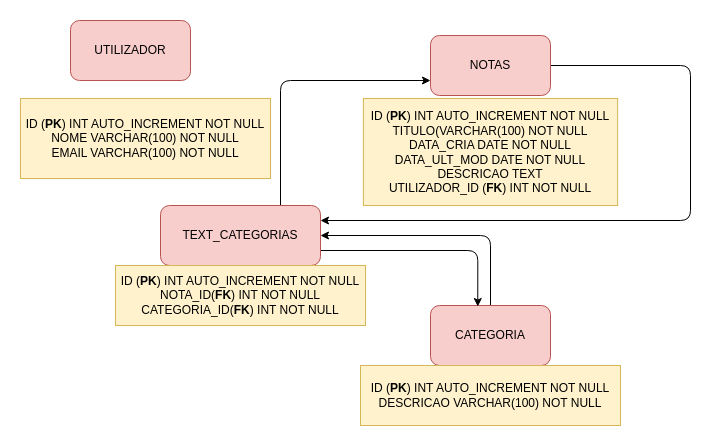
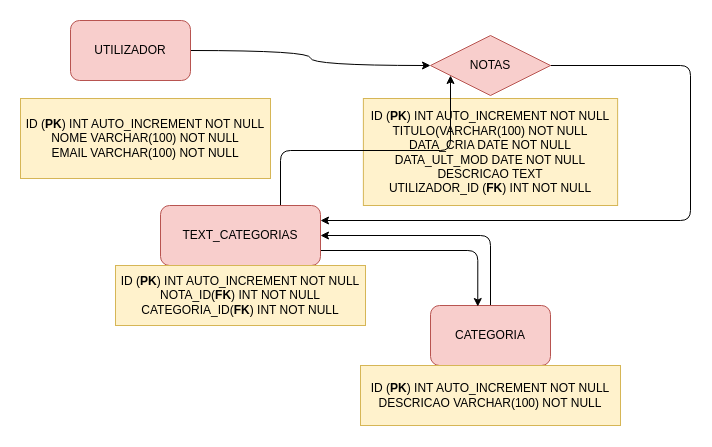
  <mxCell id="0" />
  <mxCell id="1" parent="0" />
+ <mxCell id="2" style="edgeStyle=orthogonalEdgeStyle;curved=1;orthogonalLoop=1;jettySize=auto;html=1;entryX=0;entryY=0.5;entryDx=0;entryDy=0;" parent="1" source="3" target="5" edge="1"><mxGeometry relative="1" as="geometry" /></mxCell>
  <mxCell id="3" value="UTILIZADOR" style="rounded=1;whiteSpace=wrap;html=1;fillColor=#f8cecc;strokeColor=#b85450;" parent="1" vertex="1"><mxGeometry x="70" y="20" width="120" height="60" as="geometry" /></mxCell>
  <mxCell id="4" style="edgeStyle=orthogonalEdgeStyle;rounded=1;orthogonalLoop=1;jettySize=auto;html=1;exitX=1;exitY=0.5;exitDx=0;exitDy=0;entryX=1;entryY=0.25;entryDx=0;entryDy=0;" parent="1" source="5" target="13" edge="1"><mxGeometry relative="1" as="geometry"><Array as="points"><mxPoint x="690" y="65" /><mxPoint x="690" y="220" /></Array></mxGeometry></mxCell>
- <mxCell id="5" value="NOTAS" style="rounded=1;whiteSpace=wrap;html=1;fillColor=#f8cecc;strokeColor=#b85450;" parent="1" vertex="1"><mxGeometry x="430" y="35" width="120" height="60" as="geometry" /></mxCell>
+ <mxCell id="5" value="NOTAS" style="rhombus;whiteSpace=wrap;html=1;fillColor=#f8cecc;strokeColor=#b85450;" parent="1" vertex="1"><mxGeometry x="430" y="35" width="120" height="60" as="geometry" /></mxCell>
  <mxCell id="6" value="ID (&lt;b&gt;PK&lt;/b&gt;) INT AUTO_INCREMENT NOT NULL&lt;br&gt;TITULO(VARCHAR(100) NOT NULL&lt;br&gt;DATA_CRIA DATE NOT NULL&lt;br&gt;DATA_ULT_MOD DATE NOT NULL&lt;br&gt;DESCRICAO TEXT&lt;br&gt;UTILIZADOR_ID (&lt;b&gt;FK&lt;/b&gt;) INT NOT NULL" style="rounded=0;whiteSpace=wrap;html=1;fillColor=#fff2cc;strokeColor=#d6b656;" parent="1" vertex="1"><mxGeometry x="362.88" y="98" width="254.25" height="107" as="geometry" /></mxCell>
  <mxCell id="7" value="ID (&lt;b&gt;PK&lt;/b&gt;) INT AUTO_INCREMENT NOT NULL&lt;br&gt;NOME VARCHAR(100) NOT NULL&lt;br&gt;EMAIL VARCHAR(100) NOT NULL" style="rounded=0;whiteSpace=wrap;html=1;fillColor=#fff2cc;strokeColor=#d6b656;" parent="1" vertex="1"><mxGeometry x="20" y="98" width="250" height="80" as="geometry" /></mxCell>
  <mxCell id="8" style="edgeStyle=orthogonalEdgeStyle;orthogonalLoop=1;jettySize=auto;html=1;exitX=0.5;exitY=0;exitDx=0;exitDy=0;entryX=1;entryY=0.5;entryDx=0;entryDy=0;rounded=1;" parent="1" source="9" target="13" edge="1"><mxGeometry relative="1" as="geometry" /></mxCell>
  <mxCell id="9" value="CATEGORIA" style="rounded=1;whiteSpace=wrap;html=1;fillColor=#f8cecc;strokeColor=#b85450;" parent="1" vertex="1"><mxGeometry x="430" y="305" width="120" height="60" as="geometry" /></mxCell>
  <mxCell id="10" value="ID (&lt;b&gt;PK&lt;/b&gt;) INT AUTO_INCREMENT NOT NULL&lt;br&gt;DESCRICAO VARCHAR(100) NOT NULL" style="rounded=0;whiteSpace=wrap;html=1;fillColor=#fff2cc;strokeColor=#d6b656;" parent="1" vertex="1"><mxGeometry x="360" y="365" width="260" height="60" as="geometry" /></mxCell>
  <mxCell id="11" style="edgeStyle=orthogonalEdgeStyle;orthogonalLoop=1;jettySize=auto;html=1;exitX=0.75;exitY=0;exitDx=0;exitDy=0;entryX=0;entryY=0.75;entryDx=0;entryDy=0;rounded=1;" parent="1" source="13" target="5" edge="1"><mxGeometry relative="1" as="geometry" /></mxCell>
  <mxCell id="12" style="edgeStyle=orthogonalEdgeStyle;rounded=1;orthogonalLoop=1;jettySize=auto;html=1;exitX=1;exitY=0.75;exitDx=0;exitDy=0;entryX=0.394;entryY=0.017;entryDx=0;entryDy=0;entryPerimeter=0;" parent="1" source="13" target="9" edge="1"><mxGeometry relative="1" as="geometry" /></mxCell>
  <mxCell id="13" value="TEXT_CATEGORIAS" style="rounded=1;whiteSpace=wrap;html=1;fillColor=#f8cecc;strokeColor=#b85450;" parent="1" vertex="1"><mxGeometry x="160" y="205" width="160" height="60" as="geometry" /></mxCell>
  <mxCell id="14" value="ID (&lt;b&gt;PK&lt;/b&gt;) INT AUTO_INCREMENT NOT NULL&lt;br&gt;NOTA_ID(&lt;b&gt;FK&lt;/b&gt;) INT NOT NULL&lt;br&gt;CATEGORIA_ID(&lt;b&gt;FK&lt;/b&gt;) INT NOT NULL" style="rounded=0;whiteSpace=wrap;html=1;fillColor=#fff2cc;strokeColor=#d6b656;" parent="1" vertex="1"><mxGeometry x="115" y="265" width="250" height="60" as="geometry" /></mxCell>
